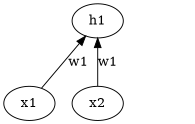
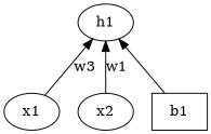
  digraph {
    rankdir=BT
    x1
    h1
    x2
-   x1 -> h1 [label=w1]
+   b1 [shape=box]
+   x1 -> h1 [label=w3]
    x2 -> h1 [label=w1]
+   b1 -> h1
  }
